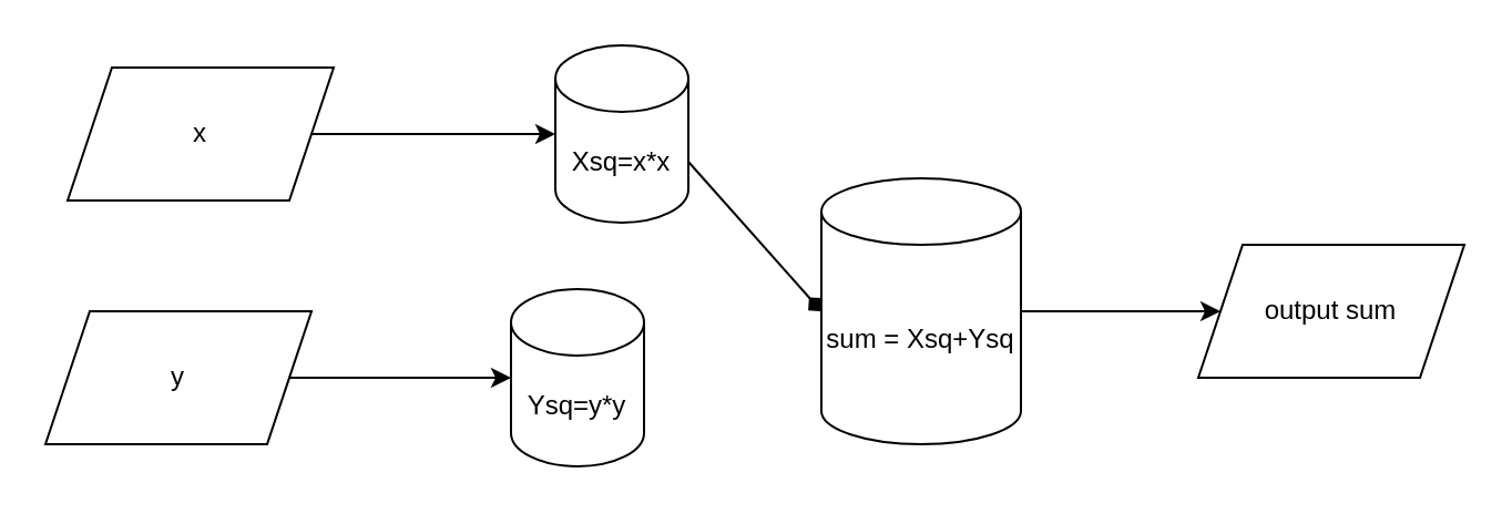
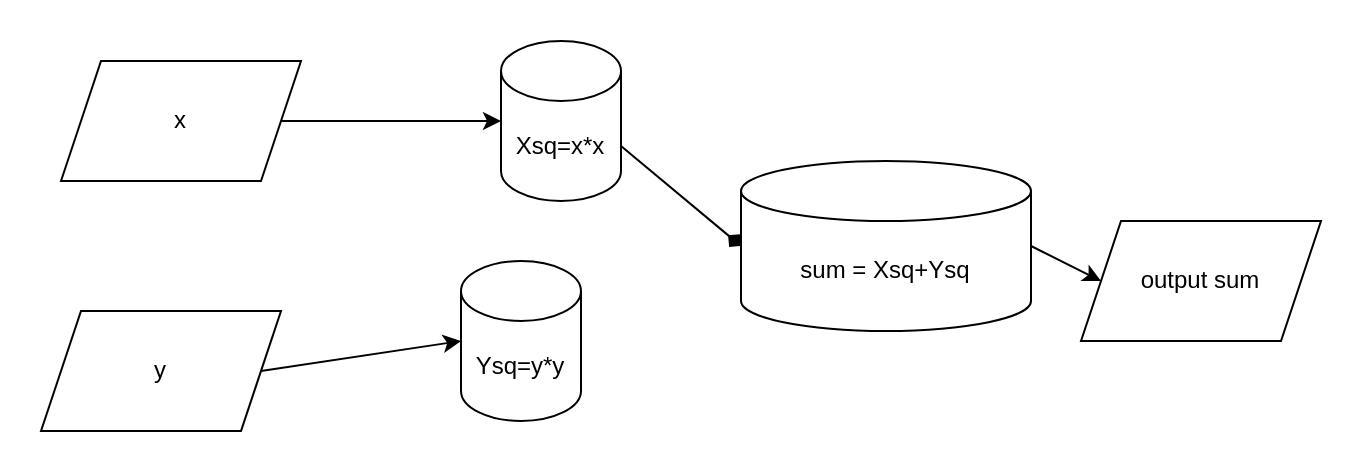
  <mxCell id="0" />
  <mxCell id="1" parent="0" />
- <mxCell id="2" value="y" style="shape=parallelogram;perimeter=parallelogramPerimeter;whiteSpace=wrap;html=1;fixedSize=1;" vertex="1" parent="1"><mxGeometry x="20" y="140" width="120" height="60" as="geometry" /></mxCell>
+ <mxCell id="2" value="y" style="shape=parallelogram;perimeter=parallelogramPerimeter;whiteSpace=wrap;html=1;fixedSize=1;" vertex="1" parent="1"><mxGeometry x="20" y="155" width="120" height="60" as="geometry" /></mxCell>
  <mxCell id="3" value="x" style="shape=parallelogram;perimeter=parallelogramPerimeter;whiteSpace=wrap;html=1;fixedSize=1;" vertex="1" parent="1"><mxGeometry x="30" y="30" width="120" height="60" as="geometry" /></mxCell>
  <mxCell id="4" value="" style="endArrow=classic;html=1;rounded=0;exitX=1;exitY=0.5;exitDx=0;exitDy=0;" edge="1" parent="1" source="3"><mxGeometry width="50" height="50" relative="1" as="geometry"><mxPoint x="250" y="210" as="sourcePoint" /><mxPoint x="250" y="60" as="targetPoint" /></mxGeometry></mxCell>
  <mxCell id="5" value="Xsq=x*x" style="shape=cylinder3;whiteSpace=wrap;html=1;boundedLbl=1;backgroundOutline=1;size=15;" vertex="1" parent="1"><mxGeometry x="250" y="20" width="60" height="80" as="geometry" /></mxCell>
- <mxCell id="6" value="sum = Xsq+Ysq" style="shape=cylinder3;whiteSpace=wrap;html=1;boundedLbl=1;backgroundOutline=1;size=15;" vertex="1" parent="1"><mxGeometry x="370" y="80" width="90" height="120" as="geometry" /></mxCell>
+ <mxCell id="6" value="sum = Xsq+Ysq" style="shape=cylinder3;whiteSpace=wrap;html=1;boundedLbl=1;backgroundOutline=1;size=15;" vertex="1" parent="1"><mxGeometry x="370" y="80" width="145" height="85" as="geometry" /></mxCell>
  <mxCell id="7" value="" style="endArrow=diamond;html=1;rounded=0;entryX=0;entryY=0.5;entryDx=0;entryDy=0;entryPerimeter=0;exitX=1;exitY=0;exitDx=0;exitDy=52.5;exitPerimeter=0;" edge="1" parent="1" source="5" target="6"><mxGeometry width="50" height="50" relative="1" as="geometry"><mxPoint x="250" y="210" as="sourcePoint" /><mxPoint x="300" y="160" as="targetPoint" /></mxGeometry></mxCell>
  <mxCell id="8" value="" style="endArrow=classic;html=1;rounded=0;exitX=1;exitY=0.5;exitDx=0;exitDy=0;" edge="1" parent="1" source="2"><mxGeometry width="50" height="50" relative="1" as="geometry"><mxPoint x="140" y="170" as="sourcePoint" /><mxPoint x="230" y="170" as="targetPoint" /></mxGeometry></mxCell>
  <mxCell id="9" value="Ysq=y*y" style="shape=cylinder3;whiteSpace=wrap;html=1;boundedLbl=1;backgroundOutline=1;size=15;" vertex="1" parent="1"><mxGeometry x="230" y="130" width="60" height="80" as="geometry" /></mxCell>
  <mxCell id="10" value="output sum" style="shape=parallelogram;perimeter=parallelogramPerimeter;whiteSpace=wrap;html=1;fixedSize=1;" vertex="1" parent="1"><mxGeometry x="540" y="110" width="120" height="60" as="geometry" /></mxCell>
  <mxCell id="11" value="" style="endArrow=classic;html=1;rounded=0;entryX=0;entryY=0.5;entryDx=0;entryDy=0;exitX=1;exitY=0.5;exitDx=0;exitDy=0;exitPerimeter=0;" edge="1" parent="1" source="6" target="10"><mxGeometry width="50" height="50" relative="1" as="geometry"><mxPoint x="460" y="180" as="sourcePoint" /><mxPoint x="510" y="130" as="targetPoint" /></mxGeometry></mxCell>
